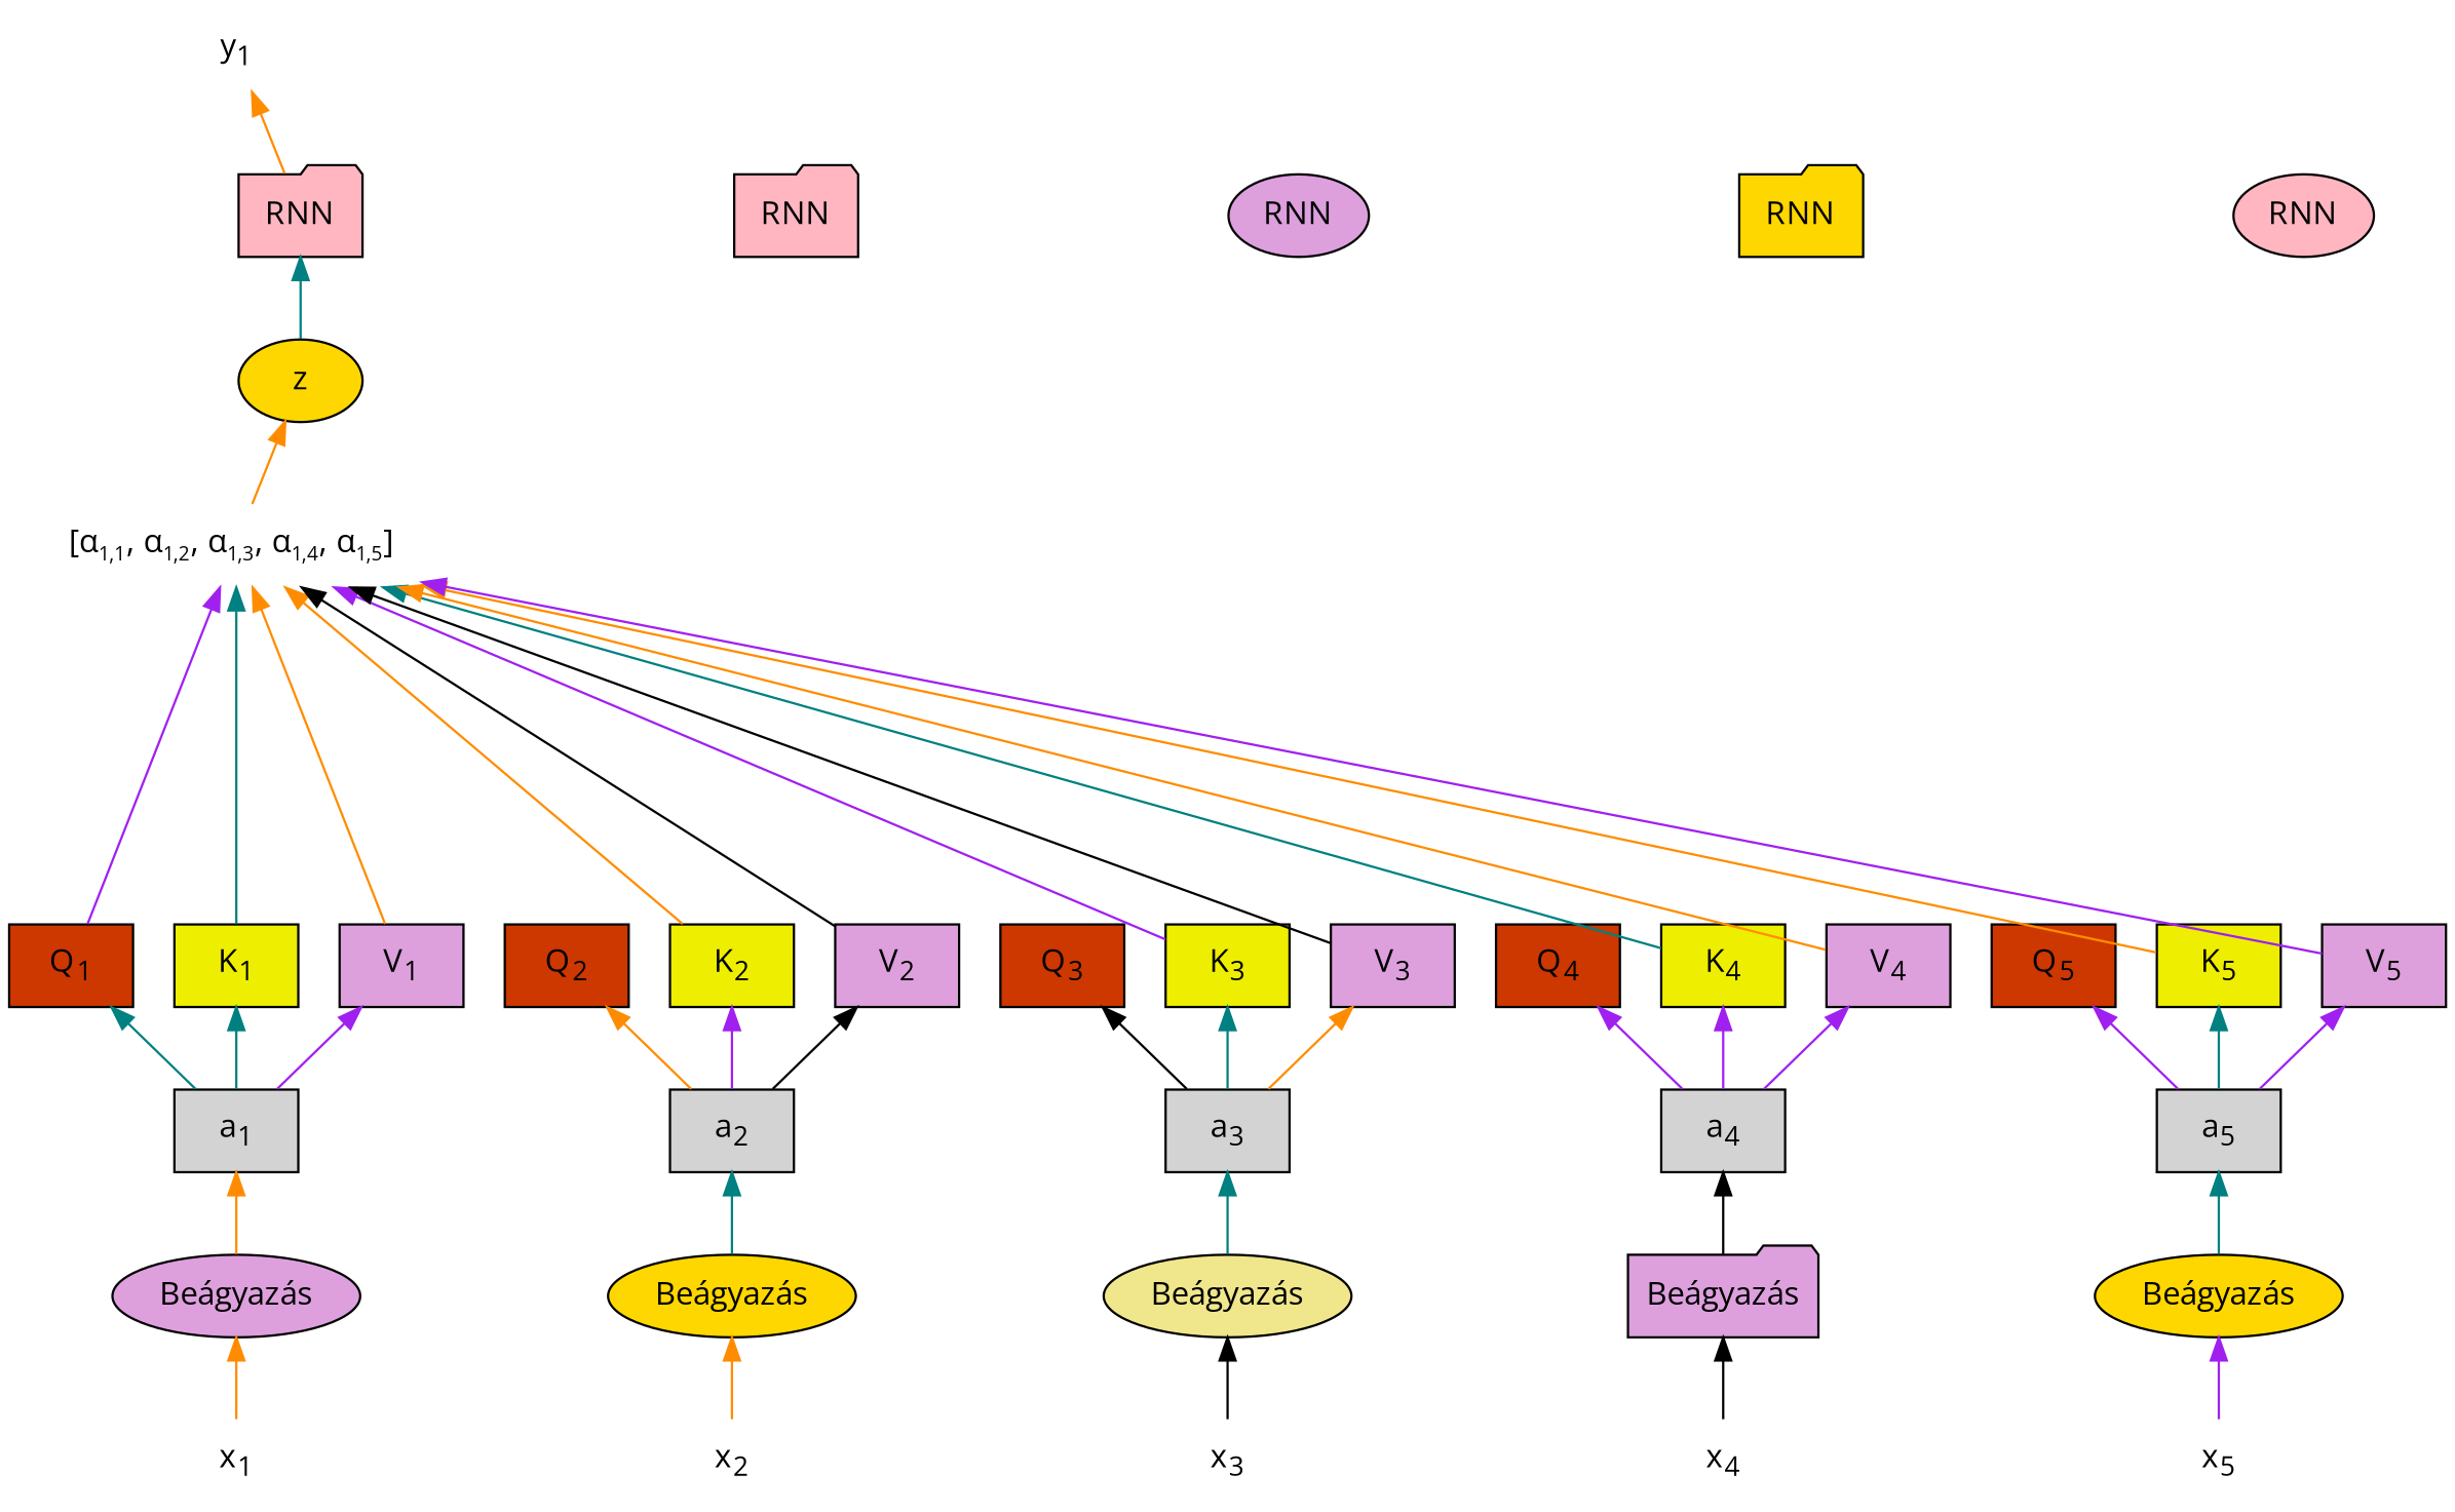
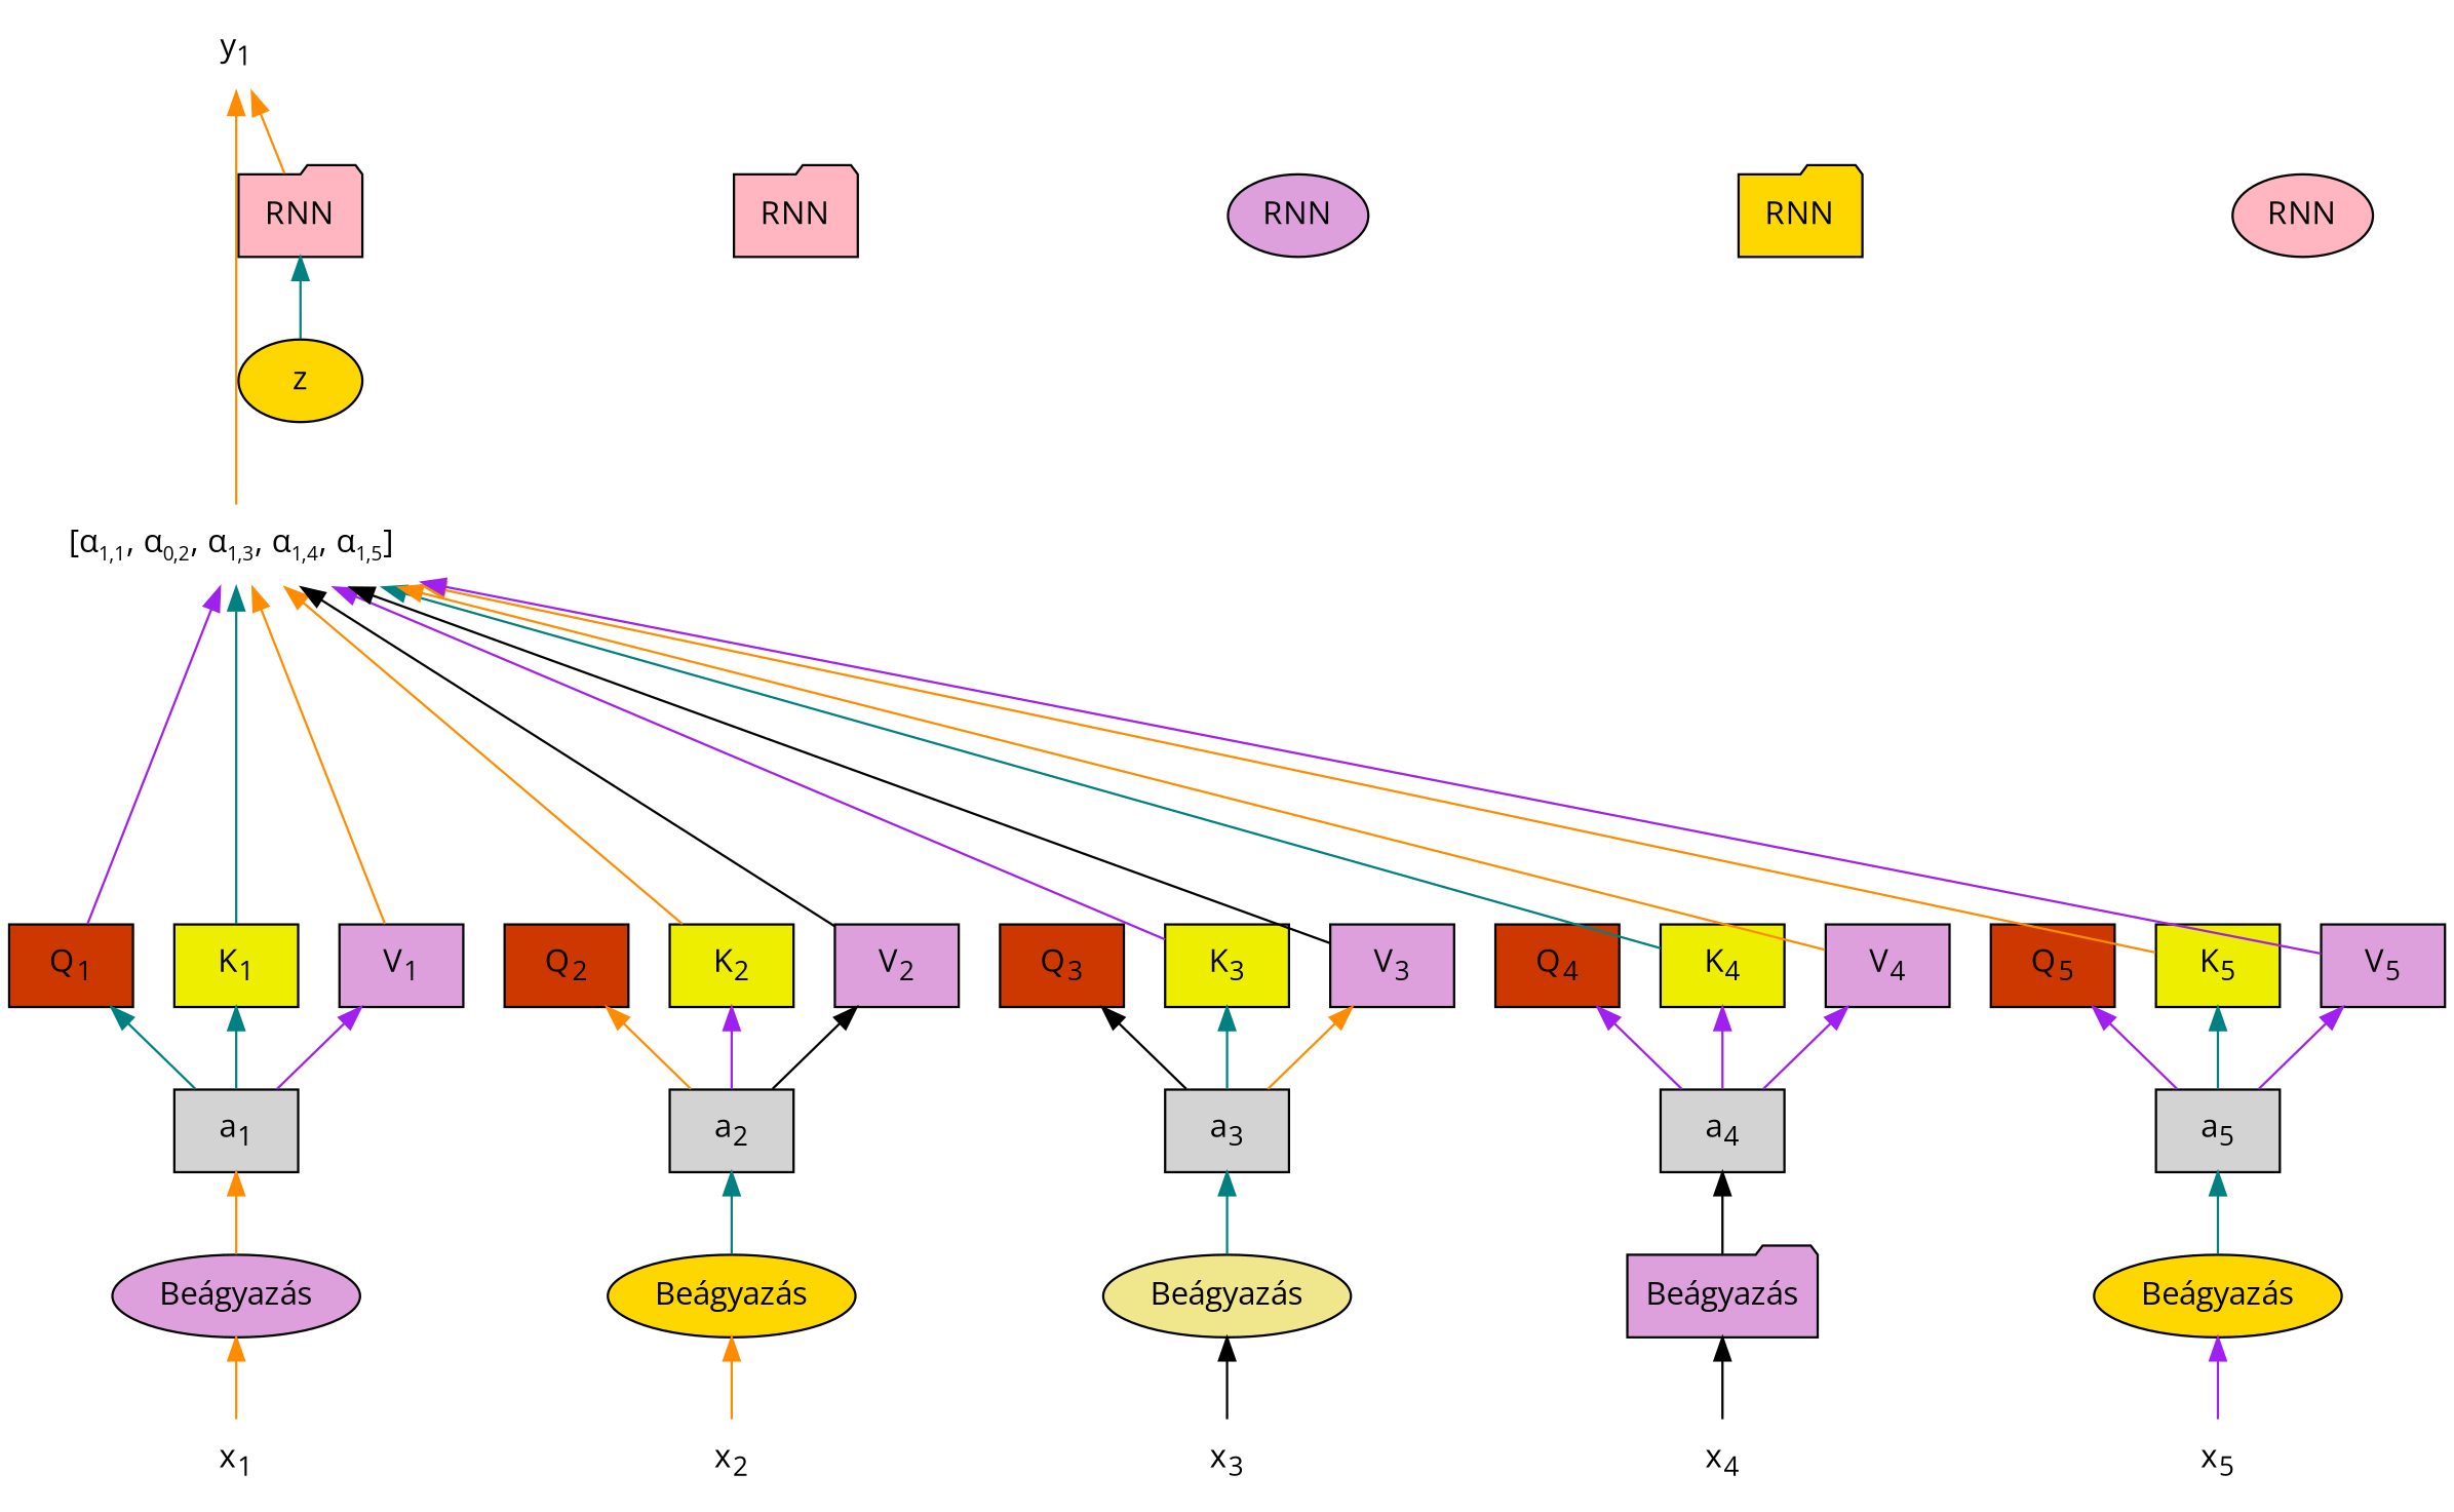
  digraph {
    fontname="Open Sans"
    rankdir=BT
    splines=False
    node [fontname="Open Sans" shape=rectangle style=filled]
    edge [fontname="Open Sans" color=darkorange]
    n1 [fillcolor=lightpink label=RNN shape=folder]
    n2 [fillcolor=lightpink label=RNN shape=folder]
    n3 [fillcolor=plum label=RNN shape=ellipse]
    n4 [fillcolor=gold label=RNN shape=folder]
    n5 [fillcolor=lightpink label=RNN shape=ellipse]
    n6 [label=<y<sub>1</sub>> shape=plaintext style=""]
    n7 [label=<x<sub>1</sub>> shape=plaintext style=""]
    n8 [fillcolor=plum label="Beágyazás" shape=ellipse]
    n9 [label=<a<sub>1</sub>>]
    n10 [label=<x<sub>2</sub>> shape=plaintext style=""]
    n11 [fillcolor=gold label="Beágyazás" shape=ellipse]
    n12 [label=<a<sub>2</sub>>]
    n13 [label=<x<sub>3</sub>> shape=plaintext style=""]
    n14 [fillcolor=khaki label="Beágyazás" shape=ellipse]
    n15 [label=<a<sub>3</sub>>]
    n16 [label=<x<sub>4</sub>> shape=plaintext style=""]
    n17 [fillcolor=plum label="Beágyazás" shape=folder]
    n18 [label=<a<sub>4</sub>>]
    n19 [label=<x<sub>5</sub>> shape=plaintext style=""]
    n20 [fillcolor=gold label="Beágyazás" shape=ellipse]
    n21 [label=<a<sub>5</sub>>]
    n22 [fillcolor=orangered3 label=<Q<sub>1</sub>>]
    n23 [fillcolor=yellow2 label=<K<sub>1</sub>>]
    n24 [fillcolor=plum label=<V<sub>1</sub>>]
-   n25 [label=<[α<sub><font point-size="10">1,1</font></sub>, α<sub><font point-size="10">1,2</font></sub>, α<sub><font point-size="10">1,3</font></sub>, α<sub><font point-size="10">1,4</font></sub>, α<sub><font point-size="10">1,5</font></sub>] > shape=plaintext style=""]
+   n25 [label=<[α<sub><font point-size="10">1,1</font></sub>, α<sub><font point-size="10">0,2</font></sub>, α<sub><font point-size="10">1,3</font></sub>, α<sub><font point-size="10">1,4</font></sub>, α<sub><font point-size="10">1,5</font></sub>] > shape=plaintext style=""]
    n26 [fillcolor=orangered3 label=<Q<sub>2</sub>>]
    n27 [fillcolor=yellow2 label=<K<sub>2</sub>>]
    n28 [fillcolor=plum label=<V<sub>2</sub>>]
    n29 [fillcolor=orangered3 label=<Q<sub>3</sub>>]
    n30 [fillcolor=yellow2 label=<K<sub>3</sub>>]
    n31 [fillcolor=plum label=<V<sub>3</sub>>]
    n32 [fillcolor=orangered3 label=<Q<sub>4</sub>>]
    n33 [fillcolor=yellow2 label=<K<sub>4</sub>>]
    n34 [fillcolor=plum label=<V<sub>4</sub>>]
    n35 [fillcolor=orangered3 label=<Q<sub>5</sub>>]
    n36 [fillcolor=yellow2 label=<K<sub>5</sub>>]
    n37 [fillcolor=plum label=<V<sub>5</sub>>]
    n38 [fillcolor=gold label=z shape=ellipse]
    subgraph sub_1 {
      rank=same
      n1
      n2
      n3
      n4
      n5
    }
    n1 -> n2 [constraint=false minlen=9 style=invis color=""]
    n1 -> n6
    n2 -> n3 [constraint=false minlen=9 style=invis color=""]
    n3 -> n4 [constraint=false minlen=9 style=invis color=""]
    n4 -> n5 [constraint=false minlen=9 style=invis color=""]
    n7 -> n8
    n8 -> n9
    n9 -> n22 [color=teal]
    n9 -> n23 [color=teal]
    n9 -> n24 [color=purple]
    n10 -> n11
    n11 -> n12 [color=teal]
    n12 -> n26
    n12 -> n27 [color=purple]
    n12 -> n28 [color=black]
    n13 -> n14 [color=black]
    n14 -> n15 [color=teal]
    n15 -> n29 [color=black]
    n15 -> n30 [color=teal]
    n15 -> n31
    n16 -> n17 [color=black]
    n17 -> n18 [color=black]
    n18 -> n32 [color=purple]
    n18 -> n33 [color=purple]
    n18 -> n34 [color=purple]
    n19 -> n20 [color=purple]
    n20 -> n21 [color=teal]
    n21 -> n35 [color=purple]
    n21 -> n36 [color=teal]
    n21 -> n37 [color=purple]
    n22 -> n25 [color=purple constraint=True minlen=4]
    n23 -> n25 [color=teal constraint=True minlen=4]
    n24 -> n25 [constraint=True minlen=4]
-   n25 -> n38
+   n25 -> n6
    n27 -> n25 [constraint=False minlen=4]
    n28 -> n25 [color=black constraint=False minlen=4]
    n30 -> n25 [color=purple constraint=False minlen=4]
    n31 -> n25 [color=black constraint=False minlen=4]
    n33 -> n25 [color=teal constraint=False minlen=4]
    n34 -> n25 [constraint=False minlen=4]
    n36 -> n25 [constraint=False minlen=4]
    n37 -> n25 [color=purple constraint=False minlen=4]
    n38 -> n1 [color=teal]
  }
